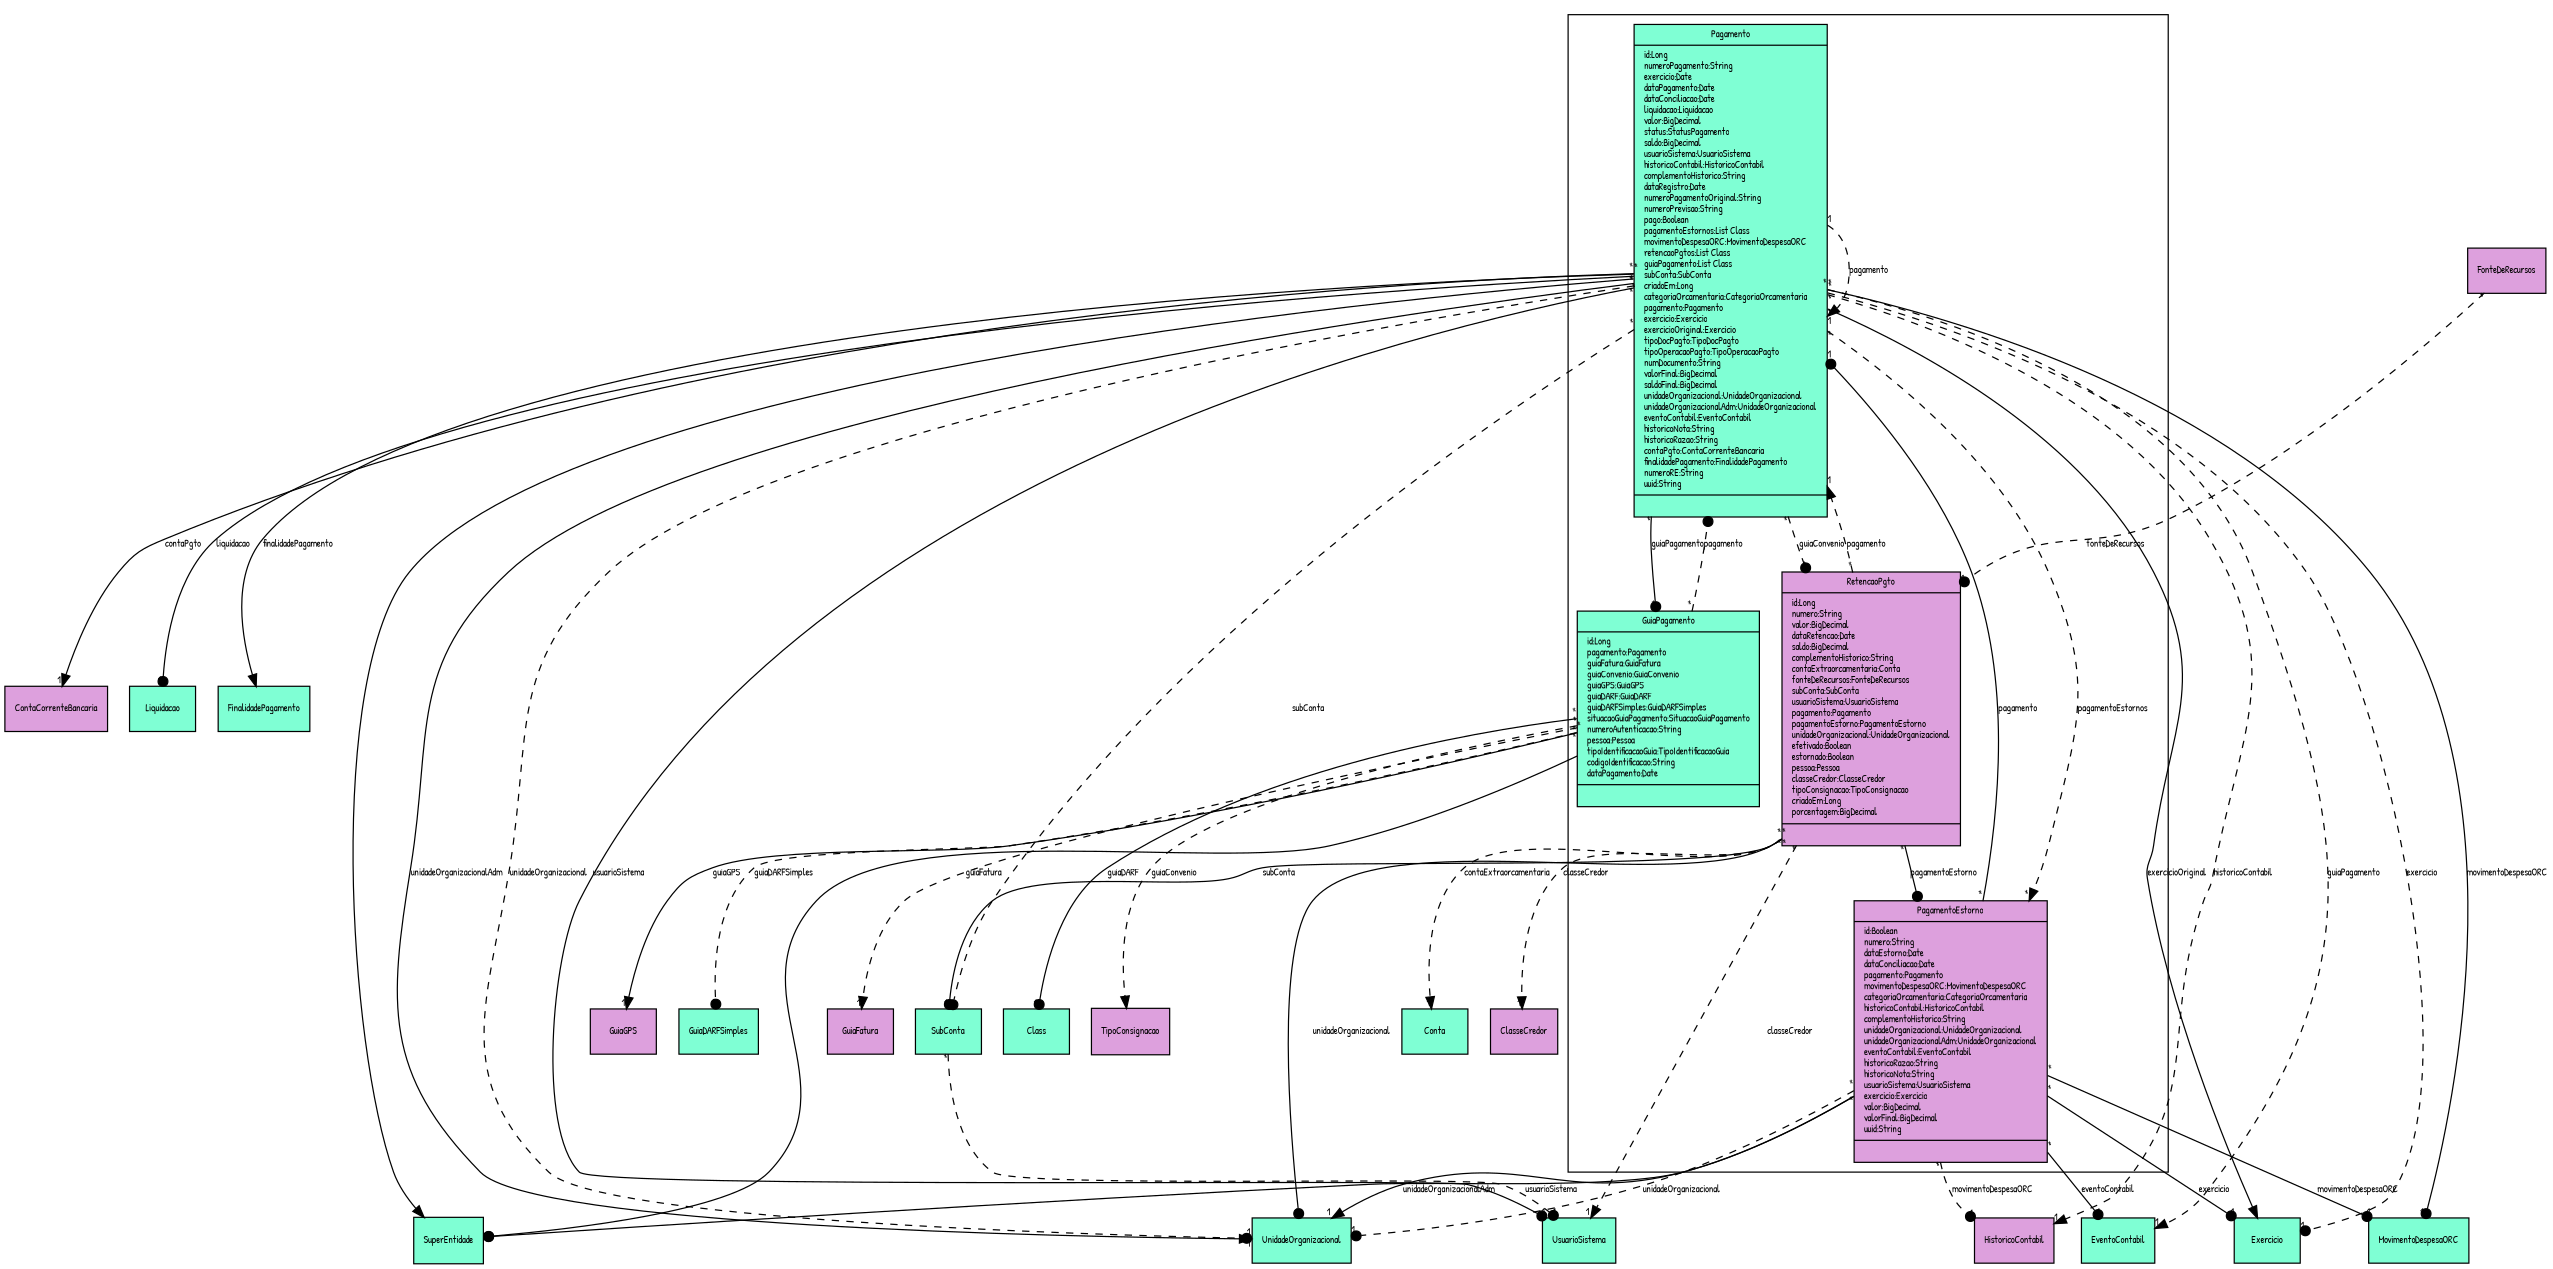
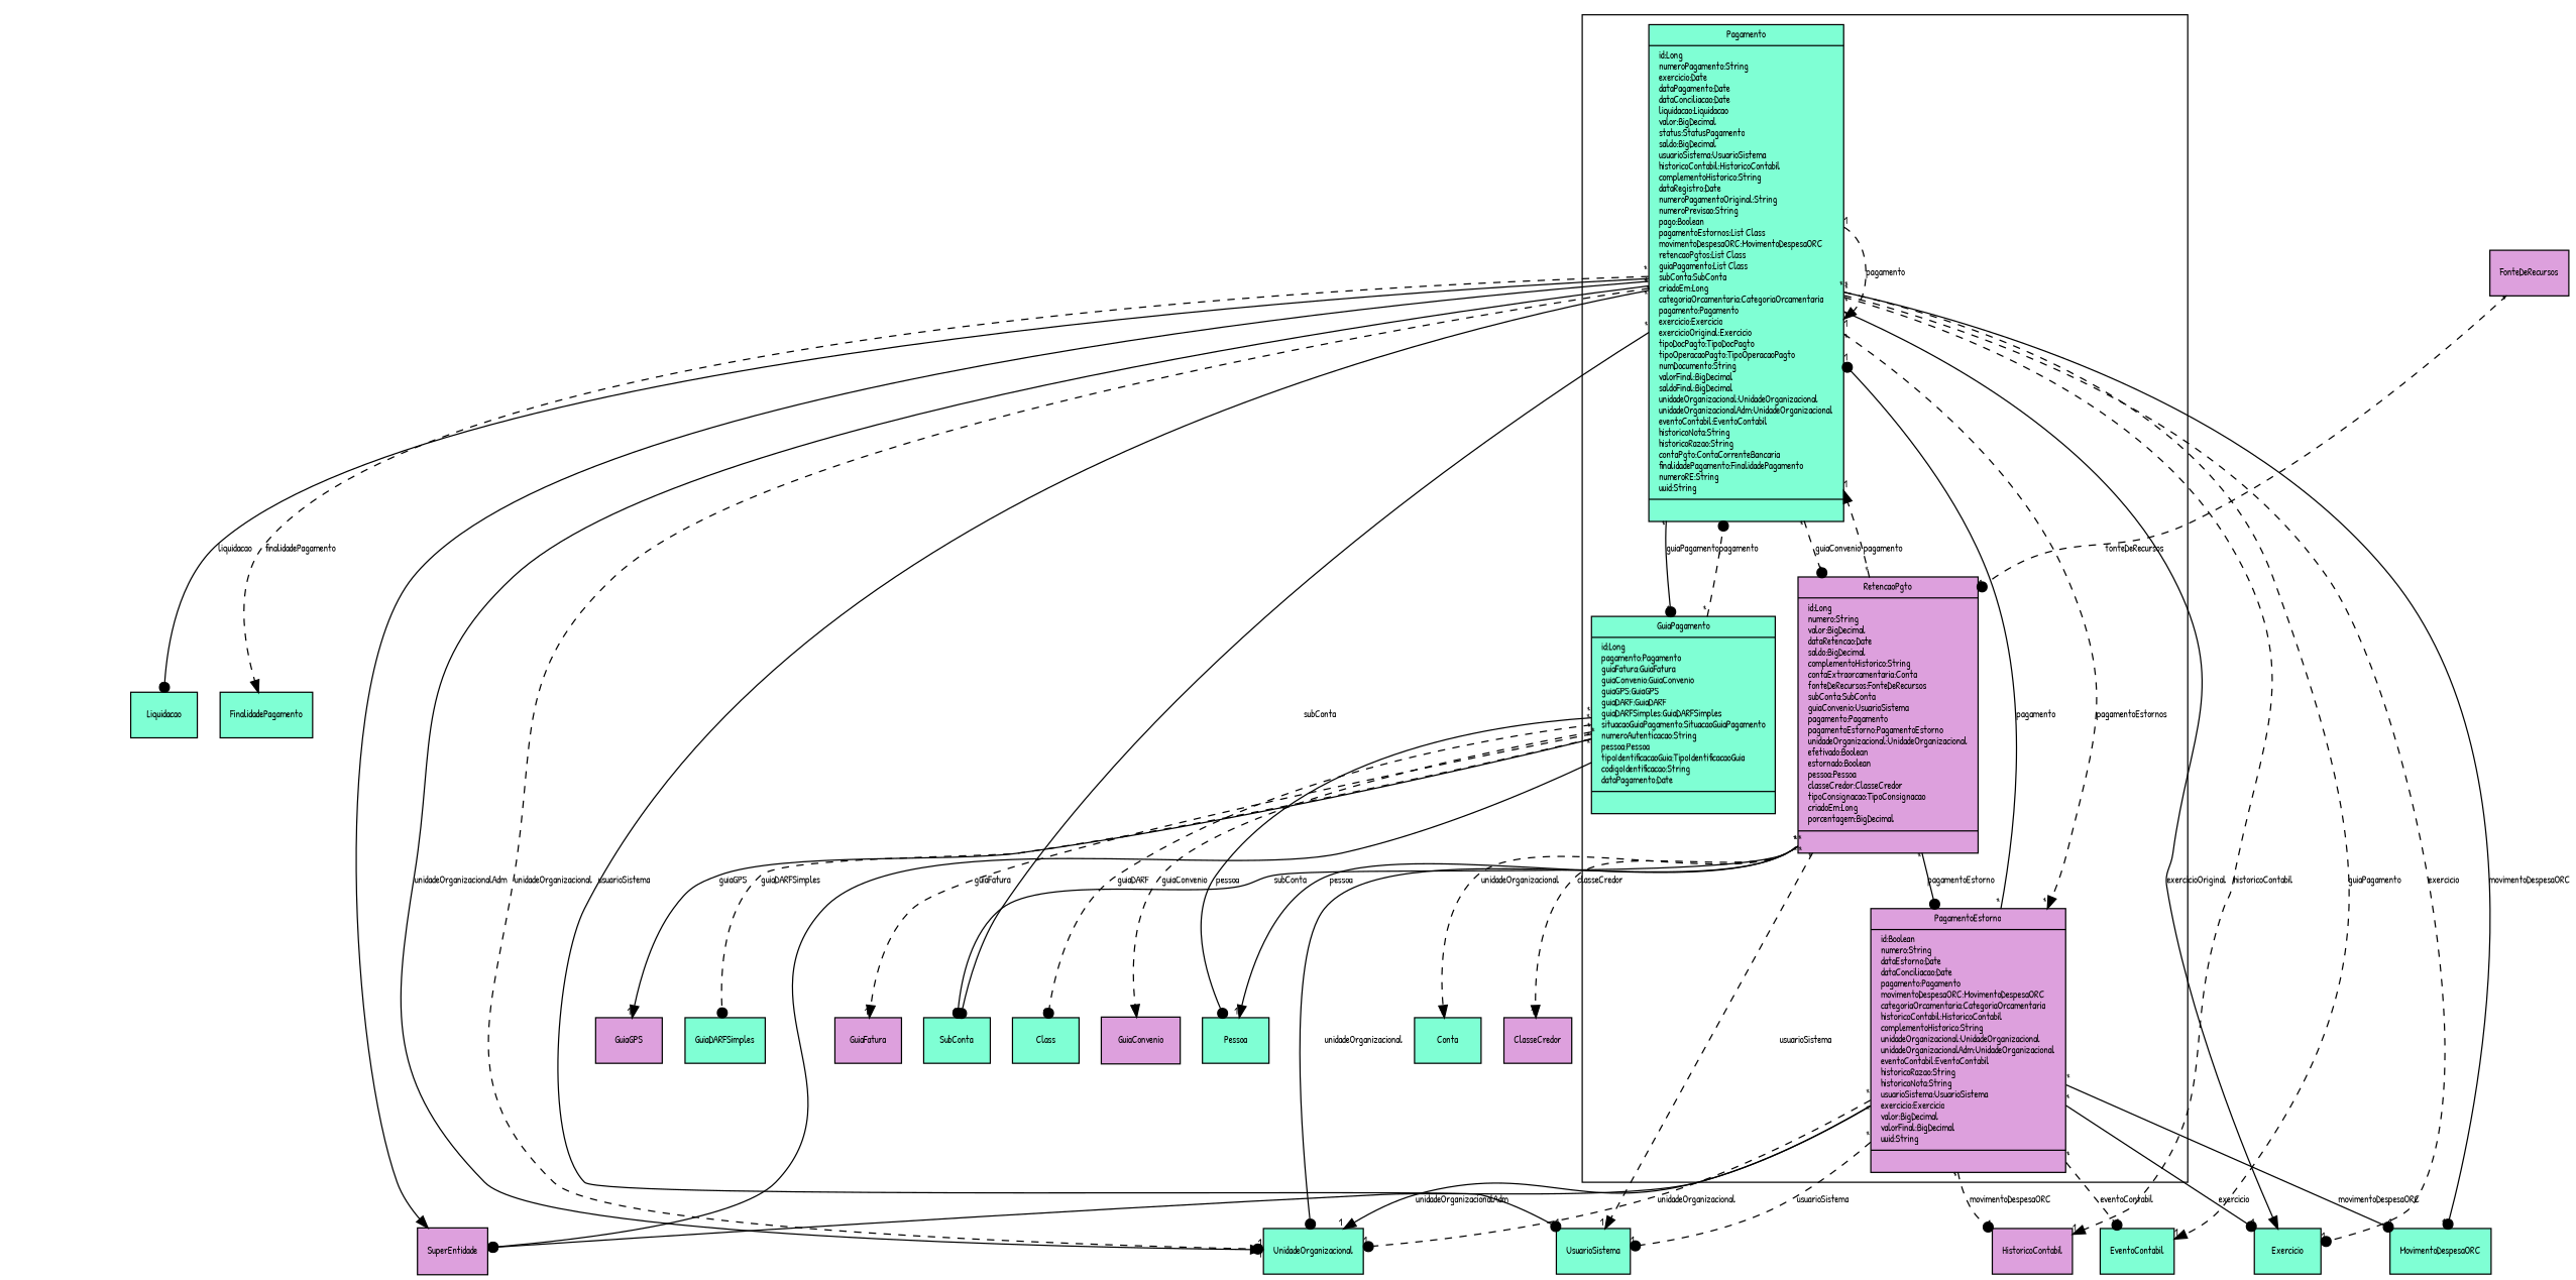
  digraph {
    fontname="Patrick Hand"
    fontsize=8
    node [fillcolor=aquamarine fontname="Patrick Hand" fontsize=8 shape=record style=filled]
    edge [arrowhead=dot fontname="Patrick Hand" fontsize=8 headlabel=1 style=dashed taillabel="*"]
    n1 [label="{Pagamento|id:Long\lnumeroPagamento:String\lexercicio:Date\ldataPagamento:Date\ldataConciliacao:Date\lliquidacao:Liquidacao\lvalor:BigDecimal\lstatus:StatusPagamento\lsaldo:BigDecimal\lusuarioSistema:UsuarioSistema\lhistoricoContabil:HistoricoContabil\lcomplementoHistorico:String\ldataRegistro:Date\lnumeroPagamentoOriginal:String\lnumeroPrevisao:String\lpago:Boolean\lpagamentoEstornos:List Class\lmovimentoDespesaORC:MovimentoDespesaORC\lretencaoPgtos:List Class\lguiaPagamento:List Class\lsubConta:SubConta\lcriadoEm:Long\lcategoriaOrcamentaria:CategoriaOrcamentaria\lpagamento:Pagamento\lexercicio:Exercicio\lexercicioOriginal:Exercicio\ltipoDocPagto:TipoDocPagto\ltipoOperacaoPagto:TipoOperacaoPagto\lnumDocumento:String\lvalorFinal:BigDecimal\lsaldoFinal:BigDecimal\lunidadeOrganizacional:UnidadeOrganizacional\lunidadeOrganizacionalAdm:UnidadeOrganizacional\leventoContabil:EventoContabil\lhistoricoNota:String\lhistoricoRazao:String\lcontaPgto:ContaCorrenteBancaria\lfinalidadePagamento:FinalidadePagamento\lnumeroRE:String\luuid:String\l|\l}"]
    n2 [fillcolor=plum label="{PagamentoEstorno|id:Boolean\lnumero:String\ldataEstorno:Date\ldataConciliacao:Date\lpagamento:Pagamento\lmovimentoDespesaORC:MovimentoDespesaORC\lcategoriaOrcamentaria:CategoriaOrcamentaria\lhistoricoContabil:HistoricoContabil\lcomplementoHistorico:String\lunidadeOrganizacional:UnidadeOrganizacional\lunidadeOrganizacionalAdm:UnidadeOrganizacional\leventoContabil:EventoContabil\lhistoricoRazao:String\lhistoricoNota:String\lusuarioSistema:UsuarioSistema\lexercicio:Exercicio\lvalor:BigDecimal\lvalorFinal:BigDecimal\luuid:String\l|\l}"]
-   n3 [fillcolor=plum label="{RetencaoPgto|id:Long\lnumero:String\lvalor:BigDecimal\ldataRetencao:Date\lsaldo:BigDecimal\lcomplementoHistorico:String\lcontaExtraorcamentaria:Conta\lfonteDeRecursos:FonteDeRecursos\lsubConta:SubConta\lusuarioSistema:UsuarioSistema\lpagamento:Pagamento\lpagamentoEstorno:PagamentoEstorno\lunidadeOrganizacional:UnidadeOrganizacional\lefetivado:Boolean\lestornado:Boolean\lpessoa:Pessoa\lclasseCredor:ClasseCredor\ltipoConsignacao:TipoConsignacao\lcriadoEm:Long\lporcentagem:BigDecimal\l|\l}"]
+   n3 [fillcolor=plum label="{RetencaoPgto|id:Long\lnumero:String\lvalor:BigDecimal\ldataRetencao:Date\lsaldo:BigDecimal\lcomplementoHistorico:String\lcontaExtraorcamentaria:Conta\lfonteDeRecursos:FonteDeRecursos\lsubConta:SubConta\lguiaConvenio:UsuarioSistema\lpagamento:Pagamento\lpagamentoEstorno:PagamentoEstorno\lunidadeOrganizacional:UnidadeOrganizacional\lefetivado:Boolean\lestornado:Boolean\lpessoa:Pessoa\lclasseCredor:ClasseCredor\ltipoConsignacao:TipoConsignacao\lcriadoEm:Long\lporcentagem:BigDecimal\l|\l}"]
    n4 [label="{GuiaPagamento|id:Long\lpagamento:Pagamento\lguiaFatura:GuiaFatura\lguiaConvenio:GuiaConvenio\lguiaGPS:GuiaGPS\lguiaDARF:GuiaDARF\lguiaDARFSimples:GuiaDARFSimples\lsituacaoGuiaPagamento:SituacaoGuiaPagamento\lnumeroAutenticacao:String\lpessoa:Pessoa\ltipoIdentificacaoGuia:TipoIdentificacaoGuia\lcodigoIdentificacao:String\ldataPagamento:Date\l|\l}"]
    Liquidacao
    UsuarioSistema
    HistoricoContabil [fillcolor=plum]
    MovimentoDespesaORC
    SubConta
    Exercicio
    UnidadeOrganizacional
    EventoContabil
-   ContaCorrenteBancaria [fillcolor=plum]
    FinalidadePagamento
-   SuperEntidade
+   SuperEntidade [fillcolor=plum]
    Conta
+   Pessoa
    ClasseCredor [fillcolor=plum]
    GuiaFatura [fillcolor=plum]
-   GuiaConvenio [fillcolor=plum label=TipoConsignacao]
+   GuiaConvenio [fillcolor=plum]
    GuiaGPS [fillcolor=plum]
    n22 [label=Class]
    GuiaDARFSimples
    FonteDeRecursos [fillcolor=plum]
    subgraph cluster_1 {
      n1
      n2
      n3
      n4
    }
    n1 -> n1 [arrowhead=normal label=pagamento taillabel=1]
    n1 -> n2 [arrowhead=normal headlabel="*" label=pagamentoEstornos]
    n1 -> n3 [headlabel="*" label=guiaConvenio]
    n1 -> n4 [headlabel="*" label=guiaPagamento style=solid]
    n1 -> Liquidacao [label=liquidacao style=solid]
    n1 -> UsuarioSistema [label=usuarioSistema style=solid]
    n1 -> HistoricoContabil [arrowhead=normal label=historicoContabil]
    n1 -> MovimentoDespesaORC [label=movimentoDespesaORC style=solid]
-   n1 -> SubConta [label=subConta]
+   n1 -> SubConta [label=subConta style=solid]
    n1 -> Exercicio [label=exercicio]
    n1 -> Exercicio [arrowhead=normal label=exercicioOriginal style=solid]
    n1 -> UnidadeOrganizacional [label=unidadeOrganizacional]
    n1 -> UnidadeOrganizacional [arrowhead=normal label=unidadeOrganizacionalAdm style=solid]
    n1 -> EventoContabil [arrowhead=normal label=guiaPagamento]
-   n1 -> ContaCorrenteBancaria [arrowhead=normal label=contaPgto style=solid]
-   n1 -> FinalidadePagamento [arrowhead=normal label=finalidadePagamento style=solid]
+   n1 -> FinalidadePagamento [arrowhead=normal label=finalidadePagamento]
    n1 -> SuperEntidade [arrowhead=normal style=solid headlabel="" taillabel=""]
    n2 -> n1 [label=pagamento style=solid]
-   SubConta -> UsuarioSistema [label=usuarioSistema]
+   n2 -> UsuarioSistema [label=usuarioSistema]
    n2 -> HistoricoContabil [label=movimentoDespesaORC]
    n2 -> MovimentoDespesaORC [label=movimentoDespesaORC style=solid]
    n2 -> Exercicio [label=exercicio style=solid]
    n2 -> UnidadeOrganizacional [label=unidadeOrganizacional]
    n2 -> UnidadeOrganizacional [arrowhead=normal label=unidadeOrganizacionalAdm style=solid]
-   n2 -> EventoContabil [label=eventoContabil style=solid]
+   n2 -> EventoContabil [label=eventoContabil]
    n2 -> SuperEntidade [style=solid headlabel="" taillabel=""]
    n3 -> n1 [arrowhead=normal label=pagamento]
    n3 -> n2 [label=pagamentoEstorno style=solid]
-   n3 -> UsuarioSistema [arrowhead=normal label=classeCredor]
+   n3 -> UsuarioSistema [arrowhead=normal label=usuarioSistema]
    n3 -> SubConta [label=subConta style=solid]
    n3 -> UnidadeOrganizacional [label=unidadeOrganizacional style=solid]
-   n3 -> Conta [arrowhead=normal label=contaExtraorcamentaria]
+   n3 -> Conta [arrowhead=normal label=unidadeOrganizacional]
+   n3 -> Pessoa [arrowhead=normal label=pessoa style=solid]
    n3 -> ClasseCredor [arrowhead=normal label=classeCredor]
    n4 -> n1 [label=pagamento]
    n4 -> SuperEntidade [style=solid headlabel="" taillabel=""]
+   n4 -> Pessoa [label=pessoa style=solid]
    n4 -> GuiaFatura [arrowhead=normal label=guiaFatura]
    n4 -> GuiaConvenio [arrowhead=normal label=guiaConvenio]
    n4 -> GuiaGPS [arrowhead=normal label=guiaGPS style=solid]
-   n4 -> n22 [label=guiaDARF style=solid]
+   n4 -> n22 [label=guiaDARF]
    n4 -> GuiaDARFSimples [label=guiaDARFSimples]
    FonteDeRecursos -> n3 [label=fonteDeRecursos]
  }
